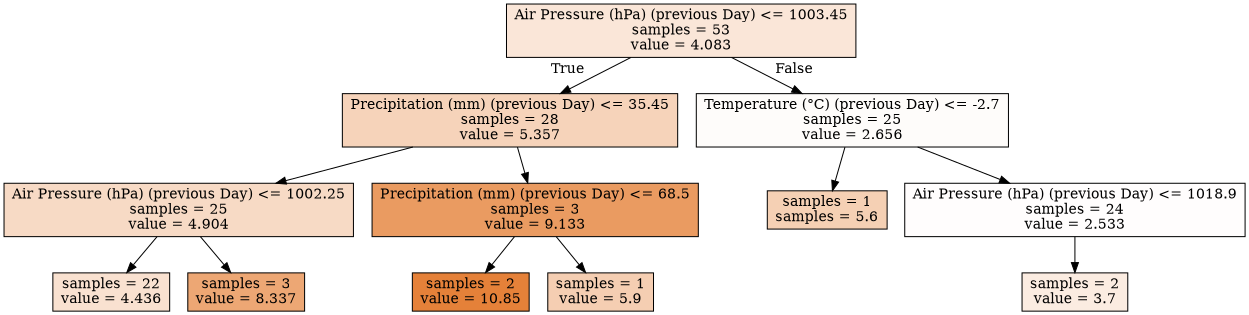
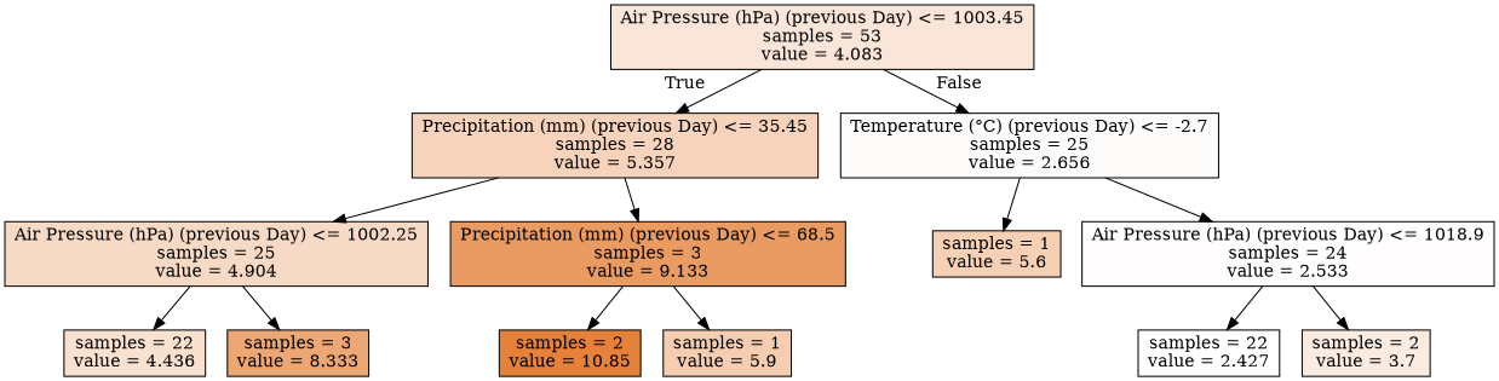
  digraph {
    node [color=black shape=box style=filled]
    n1 [fillcolor="#fae6d8" label="Air Pressure (hPa) (previous Day) <= 1003.45\nsamples = 53\nvalue = 4.083"]
    n2 [fillcolor="#f6d3ba" label="Precipitation (mm) (previous Day) <= 35.45\nsamples = 28\nvalue = 5.357"]
    n3 [fillcolor="#fefcfa" label="Temperature (°C) (previous Day) <= -2.7\nsamples = 25\nvalue = 2.656"]
    n4 [fillcolor="#f7dac5" label="Air Pressure (hPa) (previous Day) <= 1002.25\nsamples = 25\nvalue = 4.904"]
    n5 [fillcolor="#ea9b61" label="Precipitation (mm) (previous Day) <= 68.5\nsamples = 3\nvalue = 9.133"]
-   n6 [fillcolor="#f5d0b4" label="samples = 1\nsamples = 5.6"]
+   n6 [fillcolor="#f5d0b4" label="samples = 1\nvalue = 5.6"]
    n7 [fillcolor="#fffdfd" label="Air Pressure (hPa) (previous Day) <= 1018.9\nsamples = 24\nvalue = 2.533"]
    n8 [fillcolor="#f9e1d0" label="samples = 22\nvalue = 4.436"]
-   n9 [fillcolor="#eda774" label="samples = 3\nvalue = 8.337"]
+   n9 [fillcolor="#eda774" label="samples = 3\nvalue = 8.333"]
    n10 [fillcolor="#e58139" label="samples = 2\nvalue = 10.85"]
    n11 [fillcolor="#f5ceb2" label="samples = 1\nvalue = 5.9"]
+   n12 [fillcolor="#ffffff" label="samples = 22\nvalue = 2.427"]
    n13 [fillcolor="#fbece1" label="samples = 2\nvalue = 3.7"]
    n1 -> n2 [headlabel=True labelangle=45 labeldistance=2.5]
    n1 -> n3 [headlabel=False labelangle=-45 labeldistance=2.5]
    n2 -> n4
    n2 -> n5
    n3 -> n6
    n3 -> n7
    n4 -> n8
    n4 -> n9
    n5 -> n10
    n5 -> n11
+   n7 -> n12
    n7 -> n13
  }
